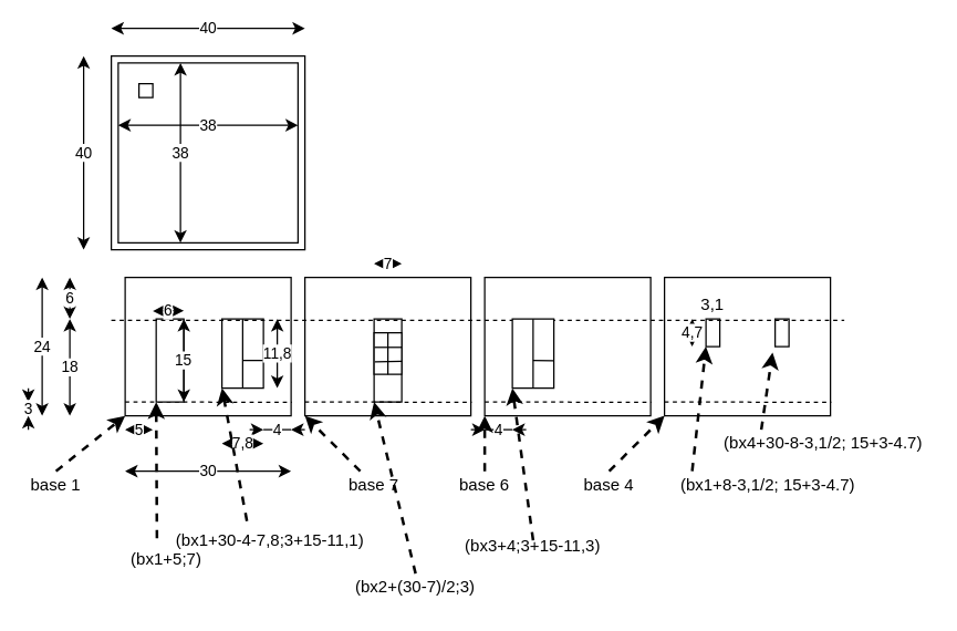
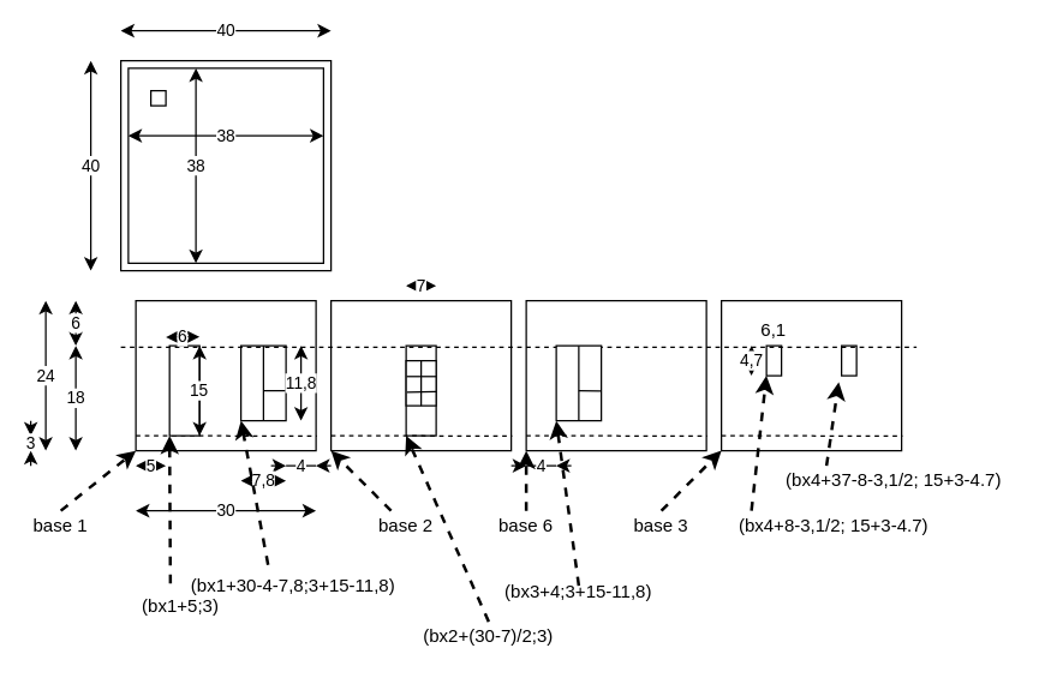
  <mxCell id="0" />
  <mxCell id="1" parent="0" />
  <mxCell id="2" value="" style="rounded=0;whiteSpace=wrap;html=1;" parent="1" vertex="1"><mxGeometry x="220" y="200" width="120" height="100" as="geometry" /></mxCell>
  <mxCell id="3" value="" style="rounded=0;whiteSpace=wrap;html=1;" parent="1" vertex="1"><mxGeometry x="270" y="230" width="20" height="60" as="geometry" /></mxCell>
  <mxCell id="4" value="" style="rounded=0;whiteSpace=wrap;html=1;" parent="1" vertex="1"><mxGeometry x="90" y="200" width="120" height="100" as="geometry" /></mxCell>
  <mxCell id="5" value="24" style="endArrow=classic;startArrow=classic;html=1;" parent="1" edge="1"><mxGeometry width="50" height="50" relative="1" as="geometry"><mxPoint x="30" y="300" as="sourcePoint" /><mxPoint x="30" y="200" as="targetPoint" /></mxGeometry></mxCell>
  <mxCell id="6" value="30" style="endArrow=classic;startArrow=classic;html=1;" parent="1" edge="1"><mxGeometry width="50" height="50" relative="1" as="geometry"><mxPoint x="90" y="340" as="sourcePoint" /><mxPoint x="210" y="340" as="targetPoint" /></mxGeometry></mxCell>
  <mxCell id="7" value="" style="endArrow=classic;html=1;" parent="1" edge="1"><mxGeometry width="50" height="50" relative="1" as="geometry"><mxPoint x="20" y="280" as="sourcePoint" /><mxPoint x="20" y="290" as="targetPoint" /></mxGeometry></mxCell>
  <mxCell id="8" value="3" style="endArrow=none;html=1;" parent="1" edge="1"><mxGeometry width="50" height="50" relative="1" as="geometry"><mxPoint x="20" y="300" as="sourcePoint" /><mxPoint x="20" y="290" as="targetPoint" /></mxGeometry></mxCell>
  <mxCell id="9" value="" style="endArrow=classic;html=1;" parent="1" edge="1"><mxGeometry width="50" height="50" relative="1" as="geometry"><mxPoint x="20" y="310" as="sourcePoint" /><mxPoint x="20" y="300" as="targetPoint" /></mxGeometry></mxCell>
  <mxCell id="10" value="" style="endArrow=none;dashed=1;html=1;entryX=1.005;entryY=0.902;entryDx=0;entryDy=0;entryPerimeter=0;" parent="1" target="4" edge="1"><mxGeometry width="50" height="50" relative="1" as="geometry"><mxPoint x="90" y="290" as="sourcePoint" /><mxPoint x="130" y="310" as="targetPoint" /></mxGeometry></mxCell>
  <mxCell id="11" value="" style="endArrow=none;dashed=1;html=1;entryX=1.005;entryY=0.902;entryDx=0;entryDy=0;entryPerimeter=0;" parent="1" target="2" edge="1"><mxGeometry width="50" height="50" relative="1" as="geometry"><mxPoint x="220" y="290" as="sourcePoint" /><mxPoint x="260" y="310" as="targetPoint" /></mxGeometry></mxCell>
  <mxCell id="12" value="" style="rounded=0;whiteSpace=wrap;html=1;" parent="1" vertex="1"><mxGeometry x="350" y="200" width="120" height="100" as="geometry" /></mxCell>
  <mxCell id="13" value="" style="endArrow=none;dashed=1;html=1;entryX=1.005;entryY=0.902;entryDx=0;entryDy=0;entryPerimeter=0;" parent="1" target="12" edge="1"><mxGeometry width="50" height="50" relative="1" as="geometry"><mxPoint x="350" y="290" as="sourcePoint" /><mxPoint x="390" y="310" as="targetPoint" /></mxGeometry></mxCell>
  <mxCell id="14" value="" style="rounded=0;whiteSpace=wrap;html=1;" parent="1" vertex="1"><mxGeometry x="480" y="200" width="120" height="100" as="geometry" /></mxCell>
  <mxCell id="15" value="" style="endArrow=none;dashed=1;html=1;entryX=1.005;entryY=0.902;entryDx=0;entryDy=0;entryPerimeter=0;" parent="1" target="14" edge="1"><mxGeometry width="50" height="50" relative="1" as="geometry"><mxPoint x="480" y="290" as="sourcePoint" /><mxPoint x="520" y="310" as="targetPoint" /></mxGeometry></mxCell>
  <mxCell id="16" value="" style="rounded=0;whiteSpace=wrap;html=1;" parent="1" vertex="1"><mxGeometry x="112.44" y="230" width="20" height="60" as="geometry" /></mxCell>
  <mxCell id="17" value="15" style="endArrow=classic;startArrow=classic;html=1;entryX=1;entryY=0;entryDx=0;entryDy=0;exitX=1;exitY=1;exitDx=0;exitDy=0;" parent="1" source="16" target="16" edge="1"><mxGeometry width="50" height="50" relative="1" as="geometry"><mxPoint x="122.44" y="290" as="sourcePoint" /><mxPoint x="172.44" y="240" as="targetPoint" /></mxGeometry></mxCell>
  <mxCell id="18" value="" style="rounded=0;whiteSpace=wrap;html=1;" parent="1" vertex="1"><mxGeometry x="160" y="230" width="30" height="50" as="geometry" /></mxCell>
  <mxCell id="19" value="" style="endArrow=none;html=1;entryX=0.5;entryY=0;entryDx=0;entryDy=0;exitX=0.5;exitY=1;exitDx=0;exitDy=0;" parent="1" source="18" target="18" edge="1"><mxGeometry width="50" height="50" relative="1" as="geometry"><mxPoint x="280" y="410" as="sourcePoint" /><mxPoint x="330" y="360" as="targetPoint" /></mxGeometry></mxCell>
  <mxCell id="20" value="" style="endArrow=none;html=1;" parent="1" edge="1"><mxGeometry width="50" height="50" relative="1" as="geometry"><mxPoint x="190" y="260" as="sourcePoint" /><mxPoint x="175" y="260" as="targetPoint" /></mxGeometry></mxCell>
  <mxCell id="21" value="" style="rounded=0;whiteSpace=wrap;html=1;" parent="1" vertex="1"><mxGeometry x="510" y="230" width="10" height="20" as="geometry" /></mxCell>
  <mxCell id="22" value="" style="rounded=0;whiteSpace=wrap;html=1;" parent="1" vertex="1"><mxGeometry x="560" y="230" width="10" height="20" as="geometry" /></mxCell>
  <mxCell id="23" value="" style="endArrow=none;dashed=1;html=1;" parent="1" edge="1"><mxGeometry width="50" height="50" relative="1" as="geometry"><mxPoint x="80" y="231" as="sourcePoint" /><mxPoint x="610" y="231" as="targetPoint" /></mxGeometry></mxCell>
  <mxCell id="24" value="" style="rounded=0;whiteSpace=wrap;html=1;" parent="1" vertex="1"><mxGeometry x="270" y="240" width="20" height="30" as="geometry" /></mxCell>
  <mxCell id="25" value="" style="endArrow=none;html=1;entryX=0.5;entryY=0;entryDx=0;entryDy=0;" parent="1" target="24" edge="1"><mxGeometry width="50" height="50" relative="1" as="geometry"><mxPoint x="280" y="270" as="sourcePoint" /><mxPoint x="310" y="330" as="targetPoint" /></mxGeometry></mxCell>
  <mxCell id="26" value="" style="rounded=0;whiteSpace=wrap;html=1;" parent="1" vertex="1"><mxGeometry x="370" y="230" width="30" height="50" as="geometry" /></mxCell>
  <mxCell id="27" value="" style="endArrow=none;html=1;entryX=0.5;entryY=0;entryDx=0;entryDy=0;exitX=0.5;exitY=1;exitDx=0;exitDy=0;" parent="1" source="26" target="26" edge="1"><mxGeometry width="50" height="50" relative="1" as="geometry"><mxPoint x="490" y="410" as="sourcePoint" /><mxPoint x="540" y="360" as="targetPoint" /></mxGeometry></mxCell>
  <mxCell id="28" value="" style="endArrow=none;html=1;exitX=0.987;exitY=0.603;exitDx=0;exitDy=0;exitPerimeter=0;" parent="1" source="26" edge="1"><mxGeometry width="50" height="50" relative="1" as="geometry"><mxPoint x="398" y="260" as="sourcePoint" /><mxPoint x="385" y="260" as="targetPoint" /></mxGeometry></mxCell>
  <mxCell id="29" value="" style="endArrow=classic;html=1;" parent="1" edge="1"><mxGeometry width="50" height="50" relative="1" as="geometry"><mxPoint x="340" y="310" as="sourcePoint" /><mxPoint x="350" y="310" as="targetPoint" /></mxGeometry></mxCell>
  <mxCell id="30" value="4" style="endArrow=none;html=1;" parent="1" edge="1"><mxGeometry width="50" height="50" relative="1" as="geometry"><mxPoint x="370" y="310" as="sourcePoint" /><mxPoint x="350" y="310" as="targetPoint" /><mxPoint as="offset" /></mxGeometry></mxCell>
  <mxCell id="31" value="" style="endArrow=classic;html=1;" parent="1" edge="1"><mxGeometry width="50" height="50" relative="1" as="geometry"><mxPoint x="380" y="310" as="sourcePoint" /><mxPoint x="370" y="310" as="targetPoint" /></mxGeometry></mxCell>
  <mxCell id="32" value="" style="endArrow=classic;html=1;" parent="1" edge="1"><mxGeometry width="50" height="50" relative="1" as="geometry"><mxPoint x="180" y="310" as="sourcePoint" /><mxPoint x="190" y="310" as="targetPoint" /></mxGeometry></mxCell>
  <mxCell id="33" value="4" style="endArrow=none;html=1;" parent="1" edge="1"><mxGeometry width="50" height="50" relative="1" as="geometry"><mxPoint x="210" y="310" as="sourcePoint" /><mxPoint x="190" y="310" as="targetPoint" /><mxPoint as="offset" /></mxGeometry></mxCell>
  <mxCell id="34" value="" style="endArrow=classic;html=1;" parent="1" edge="1"><mxGeometry width="50" height="50" relative="1" as="geometry"><mxPoint x="220" y="310" as="sourcePoint" /><mxPoint x="210" y="310" as="targetPoint" /></mxGeometry></mxCell>
  <mxCell id="35" value="" style="rounded=0;whiteSpace=wrap;html=1;" parent="1" vertex="1"><mxGeometry x="80" y="40" width="140" height="140" as="geometry" /></mxCell>
  <mxCell id="36" value="40" style="endArrow=classic;startArrow=classic;html=1;" parent="1" edge="1"><mxGeometry width="50" height="50" relative="1" as="geometry"><mxPoint x="60" y="180" as="sourcePoint" /><mxPoint x="60" y="40" as="targetPoint" /></mxGeometry></mxCell>
  <mxCell id="37" value="40" style="endArrow=classic;startArrow=classic;html=1;" parent="1" edge="1"><mxGeometry width="50" height="50" relative="1" as="geometry"><mxPoint x="220" y="20" as="sourcePoint" /><mxPoint x="80" y="20" as="targetPoint" /></mxGeometry></mxCell>
  <mxCell id="38" value="" style="rounded=0;whiteSpace=wrap;html=1;" parent="1" vertex="1"><mxGeometry x="85" y="45" width="130" height="130" as="geometry" /></mxCell>
  <mxCell id="39" value="38" style="endArrow=classic;startArrow=classic;html=1;" parent="1" edge="1"><mxGeometry width="50" height="50" relative="1" as="geometry"><mxPoint x="215" y="90" as="sourcePoint" /><mxPoint x="85" y="90" as="targetPoint" /></mxGeometry></mxCell>
  <mxCell id="40" value="38" style="endArrow=classic;startArrow=classic;html=1;" parent="1" edge="1"><mxGeometry width="50" height="50" relative="1" as="geometry"><mxPoint x="130" y="175" as="sourcePoint" /><mxPoint x="130" y="45" as="targetPoint" /></mxGeometry></mxCell>
  <mxCell id="41" value="" style="endArrow=none;html=1;exitX=0.017;exitY=0.342;exitDx=0;exitDy=0;entryX=0.998;entryY=0.342;entryDx=0;entryDy=0;exitPerimeter=0;entryPerimeter=0;" parent="1" source="3" target="3" edge="1"><mxGeometry width="50" height="50" relative="1" as="geometry"><mxPoint x="280" y="380" as="sourcePoint" /><mxPoint x="330" y="330" as="targetPoint" /></mxGeometry></mxCell>
  <mxCell id="42" value="" style="endArrow=none;html=1;exitX=0.027;exitY=0.701;exitDx=0;exitDy=0;entryX=1.008;entryY=0.688;entryDx=0;entryDy=0;entryPerimeter=0;exitPerimeter=0;" parent="1" source="24" target="24" edge="1"><mxGeometry width="50" height="50" relative="1" as="geometry"><mxPoint x="280" y="400" as="sourcePoint" /><mxPoint x="330" y="350" as="targetPoint" /></mxGeometry></mxCell>
  <mxCell id="43" value="" style="rounded=0;whiteSpace=wrap;html=1;" parent="1" vertex="1"><mxGeometry x="100" y="60" width="10" height="10" as="geometry" /></mxCell>
  <mxCell id="44" value="11,8" style="endArrow=classic;startArrow=classic;html=1;" parent="1" edge="1"><mxGeometry width="50" height="50" relative="1" as="geometry"><mxPoint x="200" y="280" as="sourcePoint" /><mxPoint x="200" y="230" as="targetPoint" /></mxGeometry></mxCell>
  <mxCell id="45" value="7,8" style="endArrow=classic;startArrow=classic;html=1;" parent="1" edge="1"><mxGeometry width="50" height="50" relative="1" as="geometry"><mxPoint x="190" y="320" as="sourcePoint" /><mxPoint x="160" y="320" as="targetPoint" /></mxGeometry></mxCell>
  <mxCell id="46" value="6" style="endArrow=classic;startArrow=classic;html=1;exitX=-0.122;exitY=-0.094;exitDx=0;exitDy=0;exitPerimeter=0;" parent="1" source="16" edge="1"><mxGeometry width="50" height="50" relative="1" as="geometry"><mxPoint x="102.44" y="250" as="sourcePoint" /><mxPoint x="132.44" y="224" as="targetPoint" /></mxGeometry></mxCell>
  <mxCell id="47" value="7" style="endArrow=classic;startArrow=classic;html=1;" parent="1" edge="1"><mxGeometry width="50" height="50" relative="1" as="geometry"><mxPoint x="270" y="190" as="sourcePoint" /><mxPoint x="290" y="190" as="targetPoint" /></mxGeometry></mxCell>
  <mxCell id="48" value="18" style="endArrow=classic;startArrow=classic;html=1;" parent="1" edge="1"><mxGeometry width="50" height="50" relative="1" as="geometry"><mxPoint x="50" y="300" as="sourcePoint" /><mxPoint x="50" y="230" as="targetPoint" /></mxGeometry></mxCell>
  <mxCell id="49" value="6" style="endArrow=classic;startArrow=classic;html=1;" parent="1" edge="1"><mxGeometry width="50" height="50" relative="1" as="geometry"><mxPoint x="50" y="200" as="sourcePoint" /><mxPoint x="50" y="230" as="targetPoint" /></mxGeometry></mxCell>
  <mxCell id="50" value="5" style="endArrow=classic;startArrow=classic;html=1;" parent="1" edge="1"><mxGeometry width="50" height="50" relative="1" as="geometry"><mxPoint x="90" y="310" as="sourcePoint" /><mxPoint x="110" y="310" as="targetPoint" /></mxGeometry></mxCell>
  <mxCell id="51" value="base 1" style="text;html=1;strokeColor=none;fillColor=none;align=center;verticalAlign=middle;whiteSpace=wrap;rounded=0;" parent="1" vertex="1"><mxGeometry x="20" y="340" width="40" height="20" as="geometry" /></mxCell>
  <mxCell id="52" value="" style="endArrow=classic;html=1;entryX=0;entryY=1;entryDx=0;entryDy=0;dashed=1;strokeWidth=2;" parent="1" target="4" edge="1"><mxGeometry width="50" height="50" relative="1" as="geometry"><mxPoint x="40" y="340" as="sourcePoint" /><mxPoint x="70" y="330" as="targetPoint" /></mxGeometry></mxCell>
- <mxCell id="53" value="base 7" style="text;html=1;strokeColor=none;fillColor=none;align=center;verticalAlign=middle;whiteSpace=wrap;rounded=0;" parent="1" vertex="1"><mxGeometry x="250" y="340" width="40" height="20" as="geometry" /></mxCell>
+ <mxCell id="53" value="base 2" style="text;html=1;strokeColor=none;fillColor=none;align=center;verticalAlign=middle;whiteSpace=wrap;rounded=0;" parent="1" vertex="1"><mxGeometry x="250" y="340" width="40" height="20" as="geometry" /></mxCell>
  <mxCell id="54" value="" style="endArrow=classic;html=1;entryX=0;entryY=1;entryDx=0;entryDy=0;dashed=1;strokeWidth=2;" parent="1" target="2" edge="1"><mxGeometry width="50" height="50" relative="1" as="geometry"><mxPoint x="260" y="340" as="sourcePoint" /><mxPoint x="350" y="390" as="targetPoint" /></mxGeometry></mxCell>
  <mxCell id="55" value="" style="endArrow=classic;html=1;entryX=0;entryY=1;entryDx=0;entryDy=0;dashed=1;strokeWidth=2;" parent="1" target="12" edge="1"><mxGeometry width="50" height="50" relative="1" as="geometry"><mxPoint x="350" y="340" as="sourcePoint" /><mxPoint x="230" y="310" as="targetPoint" /></mxGeometry></mxCell>
  <mxCell id="56" value="base 6" style="text;html=1;strokeColor=none;fillColor=none;align=center;verticalAlign=middle;whiteSpace=wrap;rounded=0;" parent="1" vertex="1"><mxGeometry x="330" y="340" width="40" height="20" as="geometry" /></mxCell>
  <mxCell id="57" value="" style="endArrow=classic;html=1;entryX=0;entryY=1;entryDx=0;entryDy=0;dashed=1;strokeWidth=2;" parent="1" target="14" edge="1"><mxGeometry width="50" height="50" relative="1" as="geometry"><mxPoint x="440" y="340" as="sourcePoint" /><mxPoint x="360" y="310" as="targetPoint" /></mxGeometry></mxCell>
- <mxCell id="58" value="base 4" style="text;html=1;strokeColor=none;fillColor=none;align=center;verticalAlign=middle;whiteSpace=wrap;rounded=0;" parent="1" vertex="1"><mxGeometry x="420" y="340" width="40" height="20" as="geometry" /></mxCell>
+ <mxCell id="58" value="base 3" style="text;html=1;strokeColor=none;fillColor=none;align=center;verticalAlign=middle;whiteSpace=wrap;rounded=0;" parent="1" vertex="1"><mxGeometry x="420" y="340" width="40" height="20" as="geometry" /></mxCell>
  <mxCell id="59" value="" style="endArrow=classic;html=1;entryX=0;entryY=1;entryDx=0;entryDy=0;dashed=1;strokeWidth=2;exitX=0.325;exitY=-0.271;exitDx=0;exitDy=0;exitPerimeter=0;" parent="1" source="60" target="16" edge="1"><mxGeometry width="50" height="50" relative="1" as="geometry"><mxPoint x="130" y="390" as="sourcePoint" /><mxPoint x="100" y="310" as="targetPoint" /></mxGeometry></mxCell>
- <mxCell id="60" value="(bx1+5;7)" style="text;html=1;strokeColor=none;fillColor=none;align=center;verticalAlign=middle;whiteSpace=wrap;rounded=0;" parent="1" vertex="1"><mxGeometry x="100" y="394" width="40" height="20" as="geometry" /></mxCell>
+ <mxCell id="60" value="(bx1+5;3)" style="text;html=1;strokeColor=none;fillColor=none;align=center;verticalAlign=middle;whiteSpace=wrap;rounded=0;" parent="1" vertex="1"><mxGeometry x="100" y="394" width="40" height="20" as="geometry" /></mxCell>
  <mxCell id="61" value="" style="endArrow=classic;html=1;entryX=0;entryY=1;entryDx=0;entryDy=0;dashed=1;strokeWidth=2;exitX=0.387;exitY=-0.197;exitDx=0;exitDy=0;exitPerimeter=0;" parent="1" source="62" target="18" edge="1"><mxGeometry width="50" height="50" relative="1" as="geometry"><mxPoint x="175" y="390" as="sourcePoint" /><mxPoint x="122.44" y="300" as="targetPoint" /></mxGeometry></mxCell>
- <mxCell id="62" value="(bx1+30-4-7,8;3+15-11,1)" style="text;html=1;strokeColor=none;fillColor=none;align=center;verticalAlign=middle;whiteSpace=wrap;rounded=0;" parent="1" vertex="1"><mxGeometry x="120" y="380" width="150" height="20" as="geometry" /></mxCell>
+ <mxCell id="62" value="(bx1+30-4-7,8;3+15-11,8)" style="text;html=1;strokeColor=none;fillColor=none;align=center;verticalAlign=middle;whiteSpace=wrap;rounded=0;" parent="1" vertex="1"><mxGeometry x="120" y="380" width="150" height="20" as="geometry" /></mxCell>
  <mxCell id="63" value="" style="endArrow=classic;html=1;entryX=0;entryY=1;entryDx=0;entryDy=0;dashed=1;strokeWidth=2;" parent="1" target="26" edge="1"><mxGeometry width="50" height="50" relative="1" as="geometry"><mxPoint x="385" y="390" as="sourcePoint" /><mxPoint x="170" y="290" as="targetPoint" /></mxGeometry></mxCell>
- <mxCell id="64" value="(bx3+4;3+15-11,3)" style="text;html=1;strokeColor=none;fillColor=none;align=center;verticalAlign=middle;whiteSpace=wrap;rounded=0;" parent="1" vertex="1"><mxGeometry x="240" y="384" width="290" height="20" as="geometry" /></mxCell>
+ <mxCell id="64" value="(bx3+4;3+15-11,8)" style="text;html=1;strokeColor=none;fillColor=none;align=center;verticalAlign=middle;whiteSpace=wrap;rounded=0;" parent="1" vertex="1"><mxGeometry x="240" y="384" width="290" height="20" as="geometry" /></mxCell>
  <mxCell id="65" value="" style="endArrow=classic;html=1;dashed=1;strokeWidth=2;exitX=0.5;exitY=0;exitDx=0;exitDy=0;" parent="1" source="66" edge="1"><mxGeometry width="50" height="50" relative="1" as="geometry"><mxPoint x="320" y="430" as="sourcePoint" /><mxPoint x="270" y="290" as="targetPoint" /></mxGeometry></mxCell>
- <mxCell id="66" value="(bx2+(30-7)/2;3)" style="text;html=1;strokeColor=none;fillColor=none;align=center;verticalAlign=middle;whiteSpace=wrap;rounded=0;" parent="1" vertex="1"><mxGeometry x="155" y="414" width="290" height="20" as="geometry" /></mxCell>
+ <mxCell id="66" value="(bx2+(30-7)/2;3)" style="text;html=1;strokeColor=none;fillColor=none;align=center;verticalAlign=middle;whiteSpace=wrap;rounded=0;" parent="1" vertex="1"><mxGeometry x="180" y="414" width="290" height="20" as="geometry" /></mxCell>
  <mxCell id="67" value="4,7" style="endArrow=classic;startArrow=classic;html=1;strokeWidth=1;" parent="1" edge="1"><mxGeometry width="50" height="50" relative="1" as="geometry"><mxPoint x="500" y="250" as="sourcePoint" /><mxPoint x="500" y="230" as="targetPoint" /></mxGeometry></mxCell>
- <mxCell id="68" value="3,1" style="text;html=1;strokeColor=none;fillColor=none;align=center;verticalAlign=middle;whiteSpace=wrap;rounded=0;" parent="1" vertex="1"><mxGeometry x="495" y="210" width="40" height="20" as="geometry" /></mxCell>
+ <mxCell id="68" value="6,1" style="text;html=1;strokeColor=none;fillColor=none;align=center;verticalAlign=middle;whiteSpace=wrap;rounded=0;" parent="1" vertex="1"><mxGeometry x="495" y="210" width="40" height="20" as="geometry" /></mxCell>
  <mxCell id="69" value="" style="endArrow=classic;html=1;entryX=0;entryY=1;entryDx=0;entryDy=0;dashed=1;strokeWidth=2;" parent="1" target="21" edge="1"><mxGeometry width="50" height="50" relative="1" as="geometry"><mxPoint x="500" y="340" as="sourcePoint" /><mxPoint x="490" y="310" as="targetPoint" /></mxGeometry></mxCell>
- <mxCell id="70" value="(bx1+8-3,1/2; 15+3-4.7)" style="text;html=1;strokeColor=none;fillColor=none;align=center;verticalAlign=middle;whiteSpace=wrap;rounded=0;" parent="1" vertex="1"><mxGeometry x="480" y="340" width="150" height="20" as="geometry" /></mxCell>
+ <mxCell id="70" value="(bx4+8-3,1/2; 15+3-4.7)" style="text;html=1;strokeColor=none;fillColor=none;align=center;verticalAlign=middle;whiteSpace=wrap;rounded=0;" parent="1" vertex="1"><mxGeometry x="480" y="340" width="150" height="20" as="geometry" /></mxCell>
  <mxCell id="71" value="" style="endArrow=classic;html=1;entryX=-0.186;entryY=1.214;entryDx=0;entryDy=0;dashed=1;strokeWidth=2;entryPerimeter=0;" parent="1" target="22" edge="1"><mxGeometry width="50" height="50" relative="1" as="geometry"><mxPoint x="550" y="310" as="sourcePoint" /><mxPoint x="520" y="260" as="targetPoint" /></mxGeometry></mxCell>
- <mxCell id="72" value="(bx4+30-8-3,1/2; 15+3-4.7)" style="text;html=1;strokeColor=none;fillColor=none;align=center;verticalAlign=middle;whiteSpace=wrap;rounded=0;" parent="1" vertex="1"><mxGeometry x="520" y="310" width="150" height="20" as="geometry" /></mxCell>
+ <mxCell id="72" value="(bx4+37-8-3,1/2; 15+3-4.7)" style="text;html=1;strokeColor=none;fillColor=none;align=center;verticalAlign=middle;whiteSpace=wrap;rounded=0;" parent="1" vertex="1"><mxGeometry x="520" y="310" width="150" height="20" as="geometry" /></mxCell>
